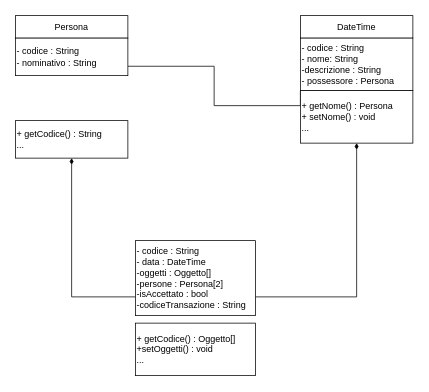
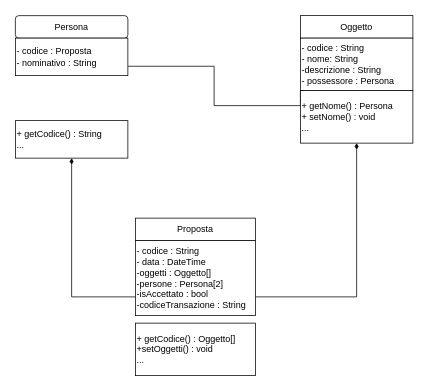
  <mxCell id="0" />
  <mxCell id="1" parent="0" />
- <mxCell id="2" value="Persona" style="rounded=0;whiteSpace=wrap;html=1;align=center;" vertex="1" parent="1"><mxGeometry x="20" y="20" width="150" height="30" as="geometry" /></mxCell>
+ <mxCell id="2" value="Persona" style="whiteSpace=wrap;html=1;align=center;rounded=1;" vertex="1" parent="1"><mxGeometry x="20" y="20" width="150" height="30" as="geometry" /></mxCell>
  <mxCell id="3" style="edgeStyle=orthogonalEdgeStyle;rounded=0;orthogonalLoop=1;jettySize=auto;html=1;exitX=1;exitY=0.75;exitDx=0;exitDy=0;entryX=0;entryY=1;entryDx=0;entryDy=0;endArrow=none;endFill=0;" edge="1" parent="1" source="4" target="7"><mxGeometry relative="1" as="geometry" /></mxCell>
- <mxCell id="4" value="&lt;div&gt;- codice : String&lt;/div&gt;&lt;div style=&quot;&quot;&gt;&lt;span style=&quot;background-color: initial;&quot;&gt;- nominativo : String&lt;/span&gt;&lt;/div&gt;" style="rounded=0;whiteSpace=wrap;html=1;align=left;" vertex="1" parent="1"><mxGeometry x="20" y="50" width="150" height="50" as="geometry" /></mxCell>
+ <mxCell id="4" value="&lt;div&gt;- codice : Proposta&lt;/div&gt;&lt;div style=&quot;&quot;&gt;&lt;span style=&quot;background-color: initial;&quot;&gt;- nominativo : String&lt;/span&gt;&lt;/div&gt;" style="rounded=0;whiteSpace=wrap;html=1;align=left;" vertex="1" parent="1"><mxGeometry x="20" y="50" width="150" height="50" as="geometry" /></mxCell>
  <mxCell id="5" value="&lt;div&gt;+ getCodice() : String&lt;/div&gt;&lt;div&gt;...&lt;/div&gt;" style="rounded=0;whiteSpace=wrap;html=1;align=left;" vertex="1" parent="1"><mxGeometry x="20" y="160" width="150" height="50" as="geometry" /></mxCell>
- <mxCell id="6" value="DateTime" style="rounded=0;whiteSpace=wrap;html=1;align=center;" vertex="1" parent="1"><mxGeometry x="400" y="20" width="150" height="30" as="geometry" /></mxCell>
+ <mxCell id="6" value="Oggetto" style="rounded=0;whiteSpace=wrap;html=1;align=center;" vertex="1" parent="1"><mxGeometry x="400" y="20" width="150" height="30" as="geometry" /></mxCell>
  <mxCell id="7" value="&lt;div&gt;- codice : String&lt;/div&gt;&lt;div style=&quot;&quot;&gt;&lt;span style=&quot;background-color: initial;&quot;&gt;- nome: String&lt;/span&gt;&lt;/div&gt;&lt;div style=&quot;&quot;&gt;&lt;span style=&quot;background-color: initial;&quot;&gt;-descrizione : String&lt;br&gt;&lt;/span&gt;&lt;/div&gt;&lt;div style=&quot;&quot;&gt;&lt;span style=&quot;background-color: initial;&quot;&gt;- possessore : Persona&lt;/span&gt;&lt;/div&gt;" style="rounded=0;whiteSpace=wrap;html=1;align=left;" vertex="1" parent="1"><mxGeometry x="400" y="50" width="150" height="70" as="geometry" /></mxCell>
  <mxCell id="8" value="&lt;div&gt;+ getNome() : Persona&lt;/div&gt;&lt;div&gt;+ setNome() : void&lt;br&gt;&lt;/div&gt;&lt;div&gt;...&lt;/div&gt;" style="rounded=0;whiteSpace=wrap;html=1;align=left;" vertex="1" parent="1"><mxGeometry x="400" y="120" width="150" height="70" as="geometry" /></mxCell>
+ <mxCell id="9" value="Proposta" style="rounded=0;whiteSpace=wrap;html=1;align=center;" vertex="1" parent="1"><mxGeometry x="180" y="290" width="160" height="30" as="geometry" /></mxCell>
  <mxCell id="10" style="edgeStyle=orthogonalEdgeStyle;rounded=0;orthogonalLoop=1;jettySize=auto;html=1;exitX=1;exitY=0.75;exitDx=0;exitDy=0;entryX=0.5;entryY=1;entryDx=0;entryDy=0;endArrow=diamondThin;endFill=1;" edge="1" parent="1" source="12" target="8"><mxGeometry relative="1" as="geometry" /></mxCell>
  <mxCell id="11" style="edgeStyle=orthogonalEdgeStyle;rounded=0;orthogonalLoop=1;jettySize=auto;html=1;exitX=0;exitY=0.75;exitDx=0;exitDy=0;entryX=0.5;entryY=1;entryDx=0;entryDy=0;endArrow=diamondThin;endFill=1;" edge="1" parent="1" source="12" target="5"><mxGeometry relative="1" as="geometry"><mxPoint x="100" y="260" as="targetPoint" /></mxGeometry></mxCell>
  <mxCell id="12" value="&lt;div&gt;- codice : String&lt;/div&gt;&lt;div style=&quot;&quot;&gt;- data : DateTime&lt;/div&gt;&lt;div style=&quot;&quot;&gt;-oggetti : Oggetto[]&lt;/div&gt;&lt;div style=&quot;&quot;&gt;-persone : Persona[2]&lt;/div&gt;&lt;div style=&quot;&quot;&gt;-isAccettato : bool&lt;/div&gt;&lt;div style=&quot;&quot;&gt;-codiceTransazione : String&lt;/div&gt;" style="rounded=0;whiteSpace=wrap;html=1;align=left;" vertex="1" parent="1"><mxGeometry x="180" y="320" width="160" height="100" as="geometry" /></mxCell>
  <mxCell id="13" value="&lt;div&gt;+ getCodice() : Oggetto[]&lt;/div&gt;&lt;div&gt;+setOggetti() : void&lt;/div&gt;&lt;div&gt;...&lt;/div&gt;" style="rounded=0;whiteSpace=wrap;html=1;align=left;" vertex="1" parent="1"><mxGeometry x="180" y="430" width="160" height="70" as="geometry" /></mxCell>
